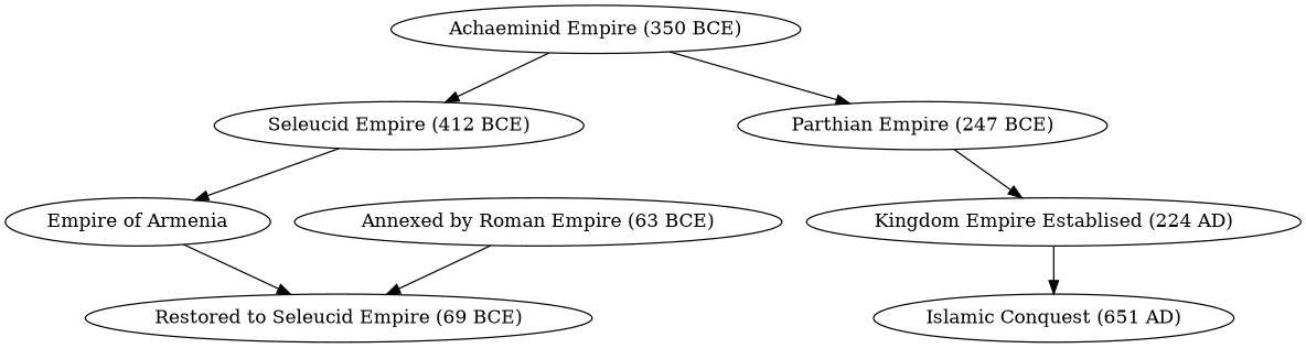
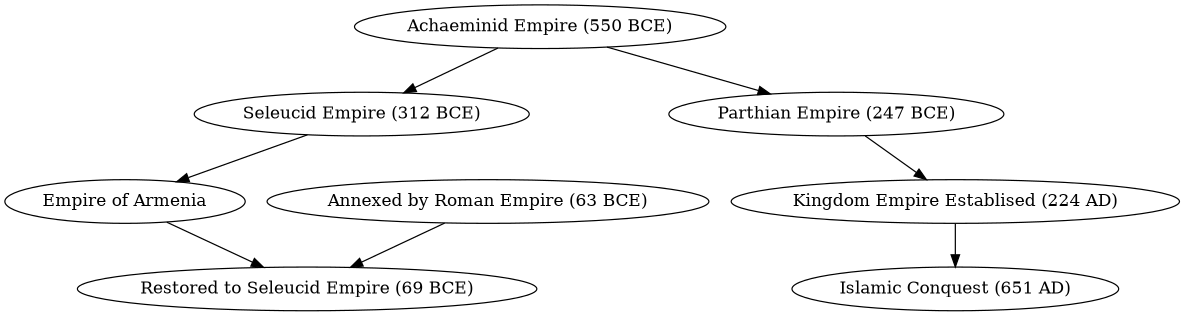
  digraph {
-   n1 [label="Achaeminid Empire (350 BCE)"]
-   n2 [label="Seleucid Empire (412 BCE)"]
+   n1 [label="Achaeminid Empire (550 BCE)"]
+   n2 [label="Seleucid Empire (312 BCE)"]
    n3 [label="Parthian Empire (247 BCE)"]
    n4 [label="Empire of Armenia"]
    n5 [label="Kingdom Empire Establised (224 AD)"]
    n6 [label="Restored to Seleucid Empire (69 BCE)"]
    n7 [label="Annexed by Roman Empire (63 BCE)"]
    n8 [label="Islamic Conquest (651 AD)"]
    n1 -> n2
    n1 -> n3
    n2 -> n4
    n3 -> n5
    n4 -> n6
    n5 -> n8
    n7 -> n6
  }
